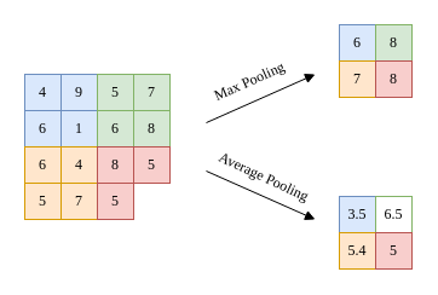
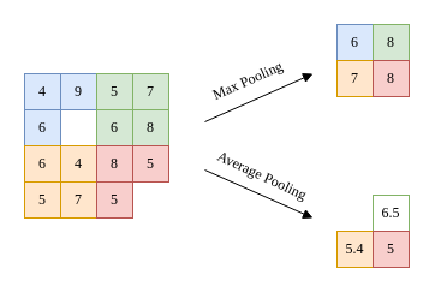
  <mxCell id="0" />
  <mxCell id="1" parent="0" />
  <mxCell id="2" value="4" style="whiteSpace=wrap;html=1;aspect=fixed;fillColor=#dae8fc;strokeColor=#6c8ebf;fontFamily=Times New Roman;" vertex="1" parent="1"><mxGeometry x="20" y="61" width="30" height="30" as="geometry" /></mxCell>
  <mxCell id="3" value="9" style="whiteSpace=wrap;html=1;aspect=fixed;fillColor=#dae8fc;strokeColor=#6c8ebf;fontFamily=Times New Roman;" vertex="1" parent="1"><mxGeometry x="50" y="61" width="30" height="30" as="geometry" /></mxCell>
  <mxCell id="4" value="5" style="whiteSpace=wrap;html=1;aspect=fixed;fillColor=#d5e8d4;strokeColor=#82b366;fontFamily=Times New Roman;" vertex="1" parent="1"><mxGeometry x="80" y="61" width="30" height="30" as="geometry" /></mxCell>
  <mxCell id="5" value="7" style="whiteSpace=wrap;html=1;aspect=fixed;fillColor=#d5e8d4;strokeColor=#82b366;fontFamily=Times New Roman;" vertex="1" parent="1"><mxGeometry x="110" y="61" width="30" height="30" as="geometry" /></mxCell>
  <mxCell id="6" value="6" style="whiteSpace=wrap;html=1;aspect=fixed;fillColor=#dae8fc;strokeColor=#6c8ebf;fontFamily=Times New Roman;" vertex="1" parent="1"><mxGeometry x="20" y="91" width="30" height="30" as="geometry" /></mxCell>
- <mxCell id="7" value="1" style="whiteSpace=wrap;html=1;aspect=fixed;fillColor=#dae8fc;strokeColor=#6c8ebf;fontFamily=Times New Roman;" vertex="1" parent="1"><mxGeometry x="50" y="91" width="30" height="30" as="geometry" /></mxCell>
  <mxCell id="8" value="6" style="whiteSpace=wrap;html=1;aspect=fixed;fillColor=#d5e8d4;strokeColor=#82b366;fontFamily=Times New Roman;" vertex="1" parent="1"><mxGeometry x="80" y="91" width="30" height="30" as="geometry" /></mxCell>
  <mxCell id="9" value="8" style="whiteSpace=wrap;html=1;aspect=fixed;fillColor=#d5e8d4;strokeColor=#82b366;fontFamily=Times New Roman;" vertex="1" parent="1"><mxGeometry x="110" y="91" width="30" height="30" as="geometry" /></mxCell>
  <mxCell id="10" value="6" style="whiteSpace=wrap;html=1;aspect=fixed;fillColor=#ffe6cc;strokeColor=#d79b00;fontFamily=Times New Roman;" vertex="1" parent="1"><mxGeometry x="20" y="121" width="30" height="30" as="geometry" /></mxCell>
  <mxCell id="11" value="4" style="whiteSpace=wrap;html=1;aspect=fixed;fillColor=#ffe6cc;strokeColor=#d79b00;fontFamily=Times New Roman;" vertex="1" parent="1"><mxGeometry x="50" y="121" width="30" height="30" as="geometry" /></mxCell>
  <mxCell id="12" value="8" style="whiteSpace=wrap;html=1;aspect=fixed;fillColor=#f8cecc;strokeColor=#b85450;fontFamily=Times New Roman;" vertex="1" parent="1"><mxGeometry x="80" y="121" width="30" height="30" as="geometry" /></mxCell>
  <mxCell id="13" value="5" style="whiteSpace=wrap;html=1;aspect=fixed;fillColor=#f8cecc;strokeColor=#b85450;fontFamily=Times New Roman;" vertex="1" parent="1"><mxGeometry x="110" y="121" width="30" height="30" as="geometry" /></mxCell>
  <mxCell id="14" value="5" style="whiteSpace=wrap;html=1;aspect=fixed;fillColor=#ffe6cc;strokeColor=#d79b00;fontFamily=Times New Roman;" vertex="1" parent="1"><mxGeometry x="20" y="151" width="30" height="30" as="geometry" /></mxCell>
  <mxCell id="15" value="7" style="whiteSpace=wrap;html=1;aspect=fixed;fillColor=#ffe6cc;strokeColor=#d79b00;fontFamily=Times New Roman;" vertex="1" parent="1"><mxGeometry x="50" y="151" width="30" height="30" as="geometry" /></mxCell>
  <mxCell id="16" value="5" style="whiteSpace=wrap;html=1;aspect=fixed;fillColor=#f8cecc;strokeColor=#b85450;fontFamily=Times New Roman;" vertex="1" parent="1"><mxGeometry x="80" y="151" width="30" height="30" as="geometry" /></mxCell>
  <mxCell id="17" value="6" style="whiteSpace=wrap;html=1;aspect=fixed;fillColor=#dae8fc;strokeColor=#6c8ebf;fontFamily=Times New Roman;" vertex="1" parent="1"><mxGeometry x="280" y="20" width="30" height="30" as="geometry" /></mxCell>
  <mxCell id="18" value="8" style="whiteSpace=wrap;html=1;aspect=fixed;fillColor=#d5e8d4;strokeColor=#82b366;fontFamily=Times New Roman;" vertex="1" parent="1"><mxGeometry x="310" y="20" width="30" height="30" as="geometry" /></mxCell>
  <mxCell id="19" value="7" style="whiteSpace=wrap;html=1;aspect=fixed;fillColor=#ffe6cc;strokeColor=#d79b00;fontFamily=Times New Roman;" vertex="1" parent="1"><mxGeometry x="280" y="50" width="30" height="30" as="geometry" /></mxCell>
  <mxCell id="20" value="8" style="whiteSpace=wrap;html=1;aspect=fixed;fillColor=#f8cecc;strokeColor=#b85450;fontFamily=Times New Roman;" vertex="1" parent="1"><mxGeometry x="310" y="50" width="30" height="30" as="geometry" /></mxCell>
- <mxCell id="21" value="3.5" style="whiteSpace=wrap;html=1;aspect=fixed;fillColor=#dae8fc;strokeColor=#6c8ebf;fontFamily=Times New Roman;" vertex="1" parent="1"><mxGeometry x="280" y="162" width="30" height="30" as="geometry" /></mxCell>
  <mxCell id="22" value="6.5" style="whiteSpace=wrap;html=1;aspect=fixed;fillColor=#ffffff;strokeColor=#82b366;fontFamily=Times New Roman;" vertex="1" parent="1"><mxGeometry x="310" y="162" width="30" height="30" as="geometry" /></mxCell>
  <mxCell id="23" value="5.4" style="whiteSpace=wrap;html=1;aspect=fixed;fillColor=#ffe6cc;strokeColor=#d79b00;fontFamily=Times New Roman;" vertex="1" parent="1"><mxGeometry x="280" y="192" width="30" height="30" as="geometry" /></mxCell>
  <mxCell id="24" value="5" style="whiteSpace=wrap;html=1;aspect=fixed;fillColor=#f8cecc;strokeColor=#b85450;fontFamily=Times New Roman;" vertex="1" parent="1"><mxGeometry x="310" y="192" width="30" height="30" as="geometry" /></mxCell>
  <mxCell id="25" value="" style="endArrow=block;html=1;rounded=0;endFill=1;fontFamily=Times New Roman;" edge="1" parent="1"><mxGeometry width="50" height="50" relative="1" as="geometry"><mxPoint x="170" y="101" as="sourcePoint" /><mxPoint x="260" y="61" as="targetPoint" /></mxGeometry></mxCell>
  <mxCell id="26" value="" style="endArrow=block;html=1;rounded=0;endFill=1;fontFamily=Times New Roman;" edge="1" parent="1"><mxGeometry width="50" height="50" relative="1" as="geometry"><mxPoint x="170" y="141" as="sourcePoint" /><mxPoint x="260" y="181" as="targetPoint" /></mxGeometry></mxCell>
  <mxCell id="27" value="Max Pooling" style="text;html=1;align=center;verticalAlign=middle;whiteSpace=wrap;rounded=0;rotation=336;fontFamily=Times New Roman;" vertex="1" parent="1"><mxGeometry x="166" y="52" width="80" height="30" as="geometry" /></mxCell>
  <mxCell id="28" value="Average Pooling" style="text;html=1;align=center;verticalAlign=middle;whiteSpace=wrap;rounded=0;rotation=25;fontFamily=Times New Roman;" vertex="1" parent="1"><mxGeometry x="171" y="131" width="94" height="30" as="geometry" /></mxCell>
